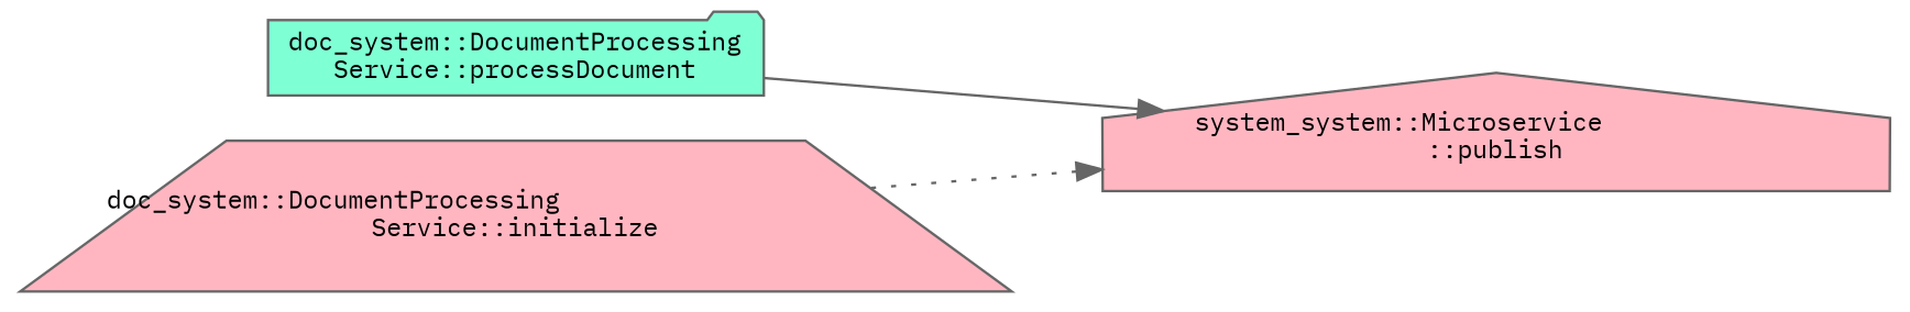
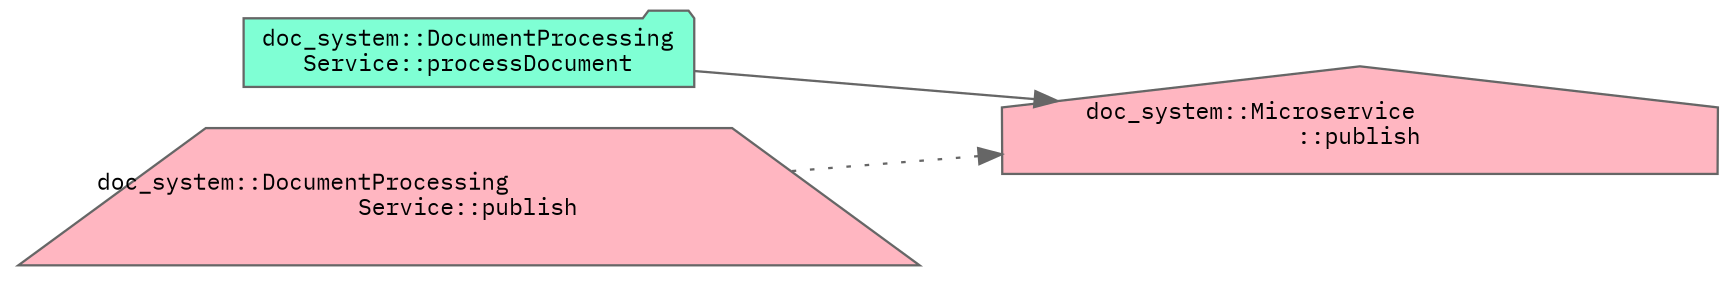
  digraph {
    fontname="IBM Plex Mono"
    rankdir=RL
    node [color=grey40 fillcolor=lightpink fontname="IBM Plex Mono" fontsize=10 style=filled]
    edge [color=gray40 dir=back fontname="IBM Plex Mono" fontsize=10 labelfontname=Helvetica labelfontsize=10]
-   n1 [color=gray40 fontcolor=black height=0.2 label="system_system::Microservice\l::publish" shape=house width=0.4]
+   n1 [color=gray40 fontcolor=black height=0.2 label="doc_system::Microservice\l::publish" shape=house width=0.4]
    n2 [fillcolor=aquamarine height=0.2 label="doc_system::DocumentProcessing\lService::processDocument" shape=folder width=0.4]
-   n3 [height=0.2 label="doc_system::DocumentProcessing\lService::initialize" shape=trapezium width=0.4]
+   n3 [height=0.2 label="doc_system::DocumentProcessing\lService::publish" shape=trapezium width=0.4]
    n1 -> n2 [style=solid]
    n1 -> n3 [style=dotted]
  }
